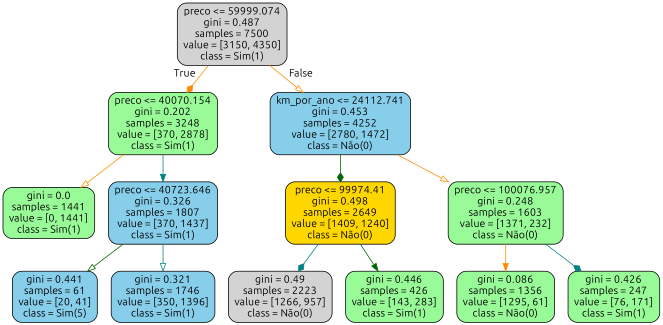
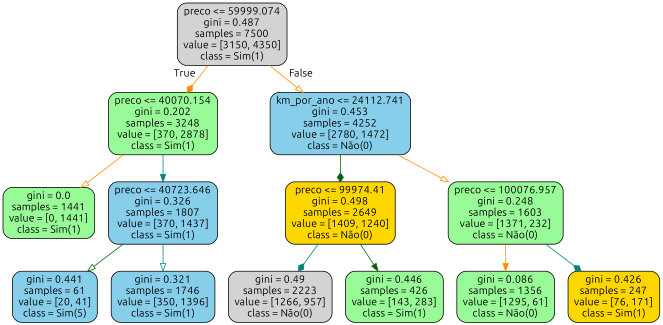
  digraph {
    fontname=Ubuntu
    node [color=black fillcolor=palegreen fontname=Ubuntu shape=box style="filled, rounded"]
    edge [arrowhead=onormal color=darkorange fontname=Ubuntu]
    n1 [fillcolor=lightgrey label="preco <= 59999.074\ngini = 0.487\nsamples = 7500\nvalue = [3150, 4350]\nclass = Sim(1)"]
    n2 [label="preco <= 40070.154\ngini = 0.202\nsamples = 3248\nvalue = [370, 2878]\nclass = Sim(1)"]
    n3 [fillcolor=skyblue label="km_por_ano <= 24112.741\ngini = 0.453\nsamples = 4252\nvalue = [2780, 1472]\nclass = Não(0)"]
    n4 [label="gini = 0.0\nsamples = 1441\nvalue = [0, 1441]\nclass = Sim(1)"]
    n5 [fillcolor=skyblue label="preco <= 40723.646\ngini = 0.326\nsamples = 1807\nvalue = [370, 1437]\nclass = Sim(1)"]
    n6 [fillcolor=gold label="preco <= 99974.41\ngini = 0.498\nsamples = 2649\nvalue = [1409, 1240]\nclass = Não(0)"]
    n7 [label="preco <= 100076.957\ngini = 0.248\nsamples = 1603\nvalue = [1371, 232]\nclass = Não(0)"]
    n8 [fillcolor=skyblue label="gini = 0.441\nsamples = 61\nvalue = [20, 41]\nclass = Sim(5)"]
    n9 [fillcolor=skyblue label="gini = 0.321\nsamples = 1746\nvalue = [350, 1396]\nclass = Sim(1)"]
    n10 [fillcolor=lightgrey label="gini = 0.49\nsamples = 2223\nvalue = [1266, 957]\nclass = Não(0)"]
    n11 [label="gini = 0.446\nsamples = 426\nvalue = [143, 283]\nclass = Sim(1)"]
    n12 [label="gini = 0.086\nsamples = 1356\nvalue = [1295, 61]\nclass = Não(0)"]
-   n13 [label="gini = 0.426\nsamples = 247\nvalue = [76, 171]\nclass = Sim(1)"]
+   n13 [fillcolor=gold label="gini = 0.426\nsamples = 247\nvalue = [76, 171]\nclass = Sim(1)"]
    n1 -> n2 [arrowhead=diamond headlabel=True labelangle=45 labeldistance=2.5]
    n1 -> n3 [headlabel=False labelangle=-45 labeldistance=2.5]
    n2 -> n4
    n2 -> n5 [arrowhead=normal color=teal]
    n3 -> n6 [arrowhead=diamond color=darkgreen]
    n3 -> n7
    n5 -> n8 [color=darkgreen]
    n5 -> n9 [color=teal]
    n6 -> n10 [arrowhead=diamond color=teal]
    n6 -> n11 [arrowhead=normal color=darkgreen]
    n7 -> n12 [arrowhead=normal]
    n7 -> n13 [arrowhead=diamond color=teal]
  }
